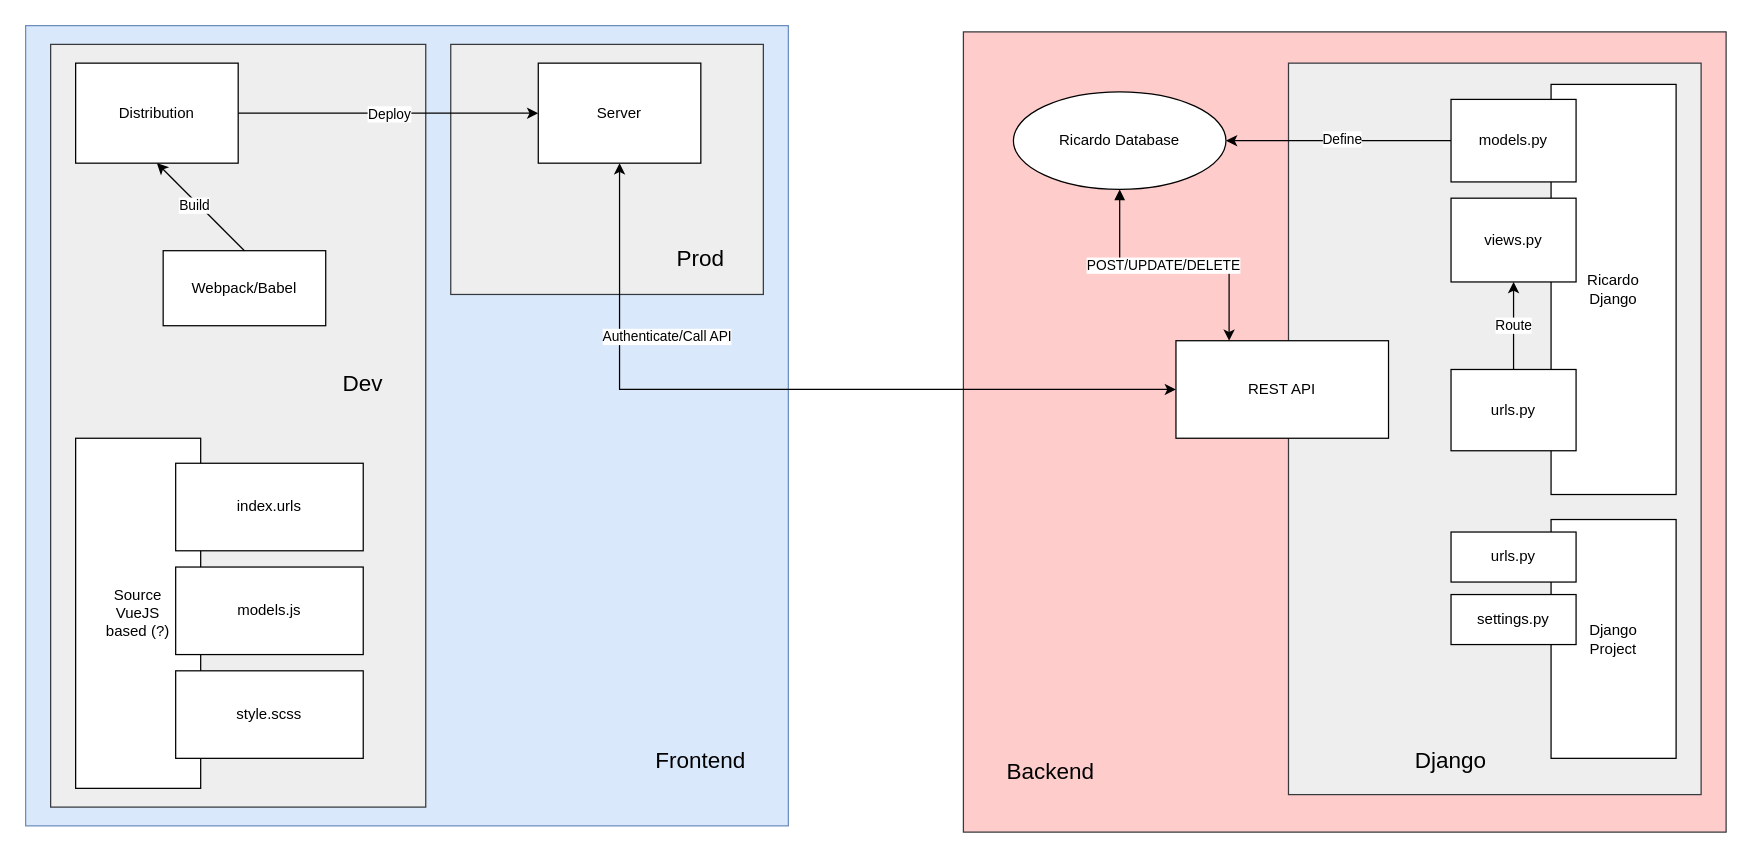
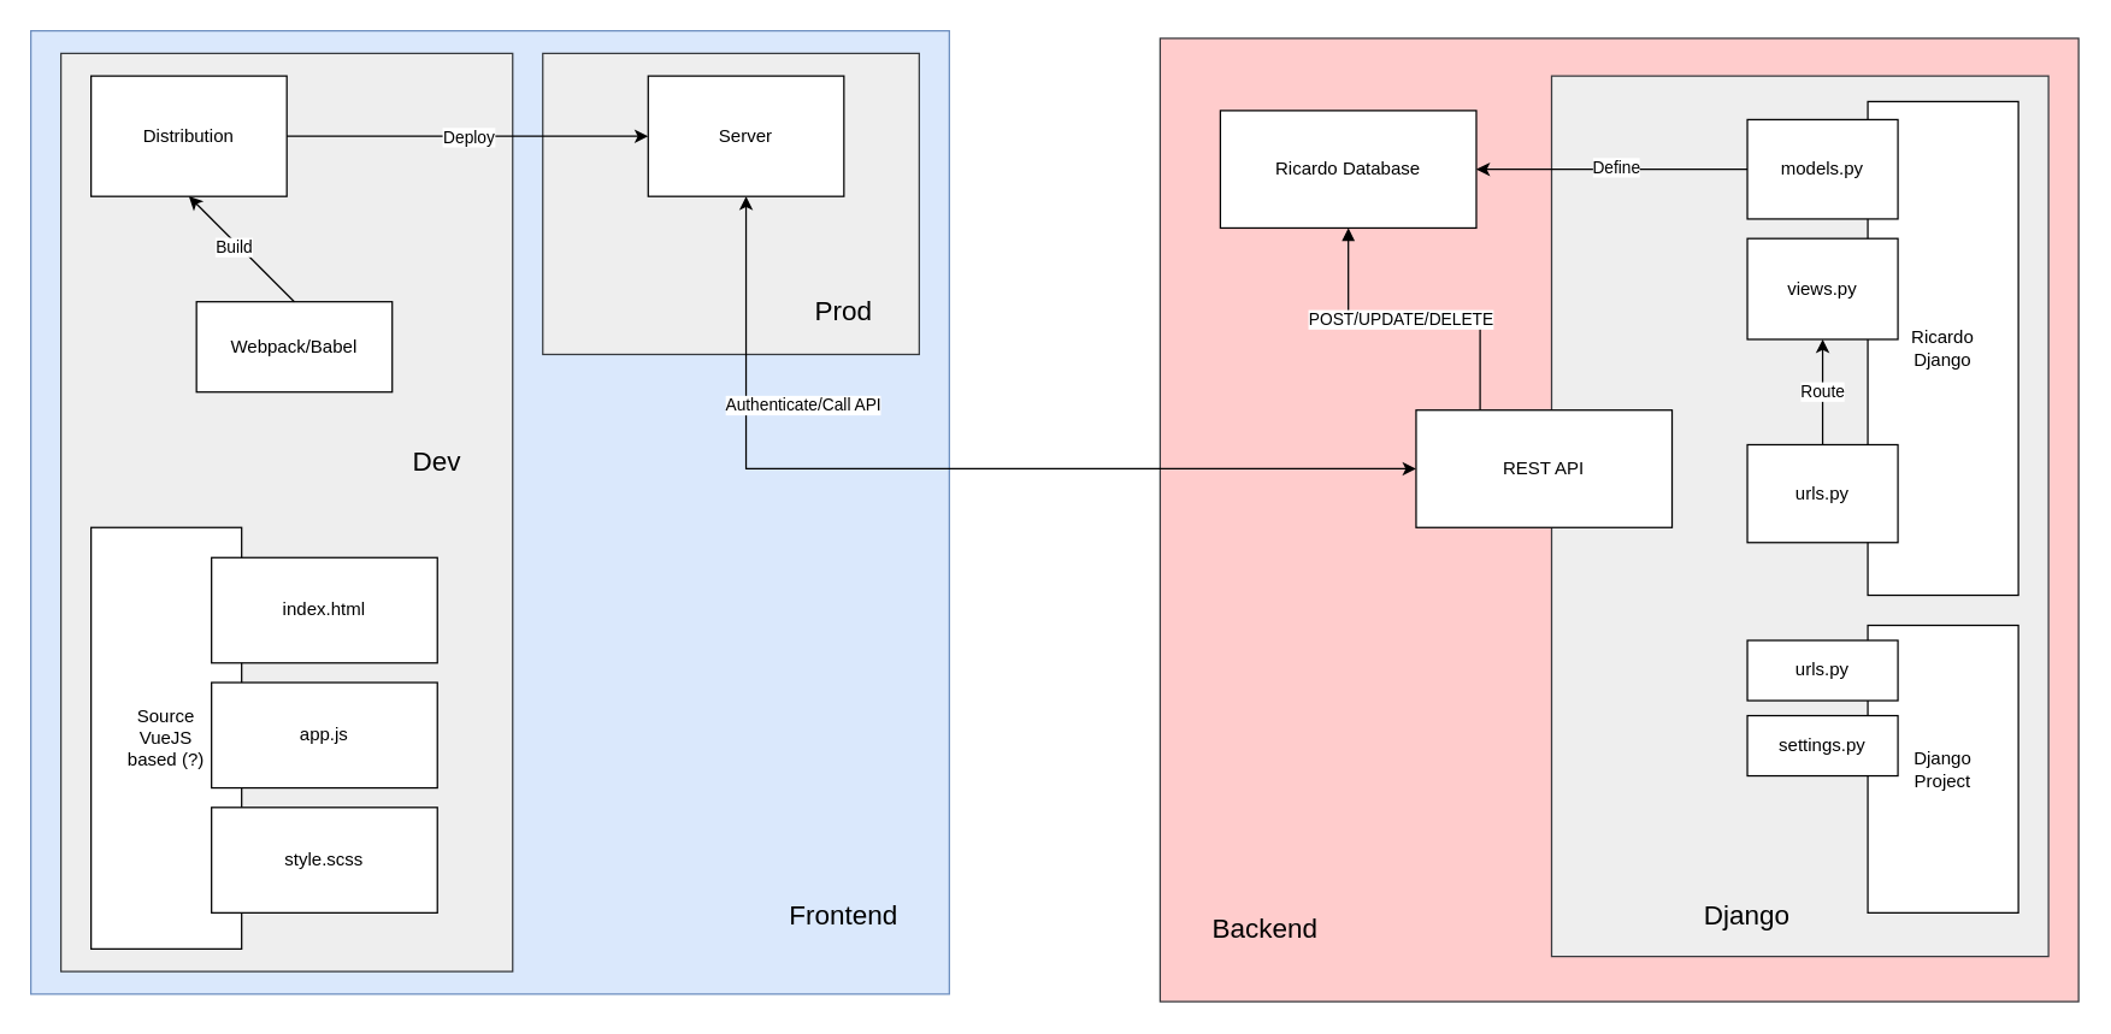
  <mxCell id="0" />
  <mxCell id="1" parent="0" />
  <mxCell id="2" value="" style="rounded=0;whiteSpace=wrap;html=1;fillColor=#dae8fc;strokeColor=#6c8ebf;" vertex="1" parent="1"><mxGeometry x="20" y="20" width="610" height="640" as="geometry" /></mxCell>
  <mxCell id="3" value="" style="rounded=0;whiteSpace=wrap;html=1;fillColor=#eeeeee;strokeColor=#36393d;" vertex="1" parent="1"><mxGeometry x="360" y="35" width="250" height="200" as="geometry" /></mxCell>
  <mxCell id="4" value="" style="rounded=0;whiteSpace=wrap;html=1;fillColor=#eeeeee;strokeColor=#36393d;" vertex="1" parent="1"><mxGeometry x="40" y="35" width="300" height="610" as="geometry" /></mxCell>
  <mxCell id="5" style="edgeStyle=orthogonalEdgeStyle;rounded=0;orthogonalLoop=1;jettySize=auto;html=1;exitX=0.5;exitY=0;exitDx=0;exitDy=0;entryX=1;entryY=0.5;entryDx=0;entryDy=0;" edge="1" parent="1" source="6" target="31"><mxGeometry relative="1" as="geometry"><Array as="points"><mxPoint x="1075" y="95" /><mxPoint x="950" y="95" /><mxPoint x="950" y="104" /></Array></mxGeometry></mxCell>
  <mxCell id="6" value="" style="rounded=0;whiteSpace=wrap;html=1;fillColor=#ffcccc;strokeColor=#36393d;" vertex="1" parent="1"><mxGeometry x="770" y="25" width="610" height="640" as="geometry" /></mxCell>
  <mxCell id="7" value="Source&lt;br&gt;VueJS &lt;br&gt;based (?)" style="rounded=0;whiteSpace=wrap;html=1;" vertex="1" parent="1"><mxGeometry x="60" y="350" width="100" height="280" as="geometry" /></mxCell>
  <mxCell id="8" value="style.scss" style="rounded=0;whiteSpace=wrap;html=1;" vertex="1" parent="1"><mxGeometry x="140" y="536" width="150" height="70" as="geometry" /></mxCell>
- <mxCell id="9" value="models.js" style="rounded=0;whiteSpace=wrap;html=1;" vertex="1" parent="1"><mxGeometry x="140" y="453" width="150" height="70" as="geometry" /></mxCell>
- <mxCell id="10" value="index.urls" style="rounded=0;whiteSpace=wrap;html=1;" vertex="1" parent="1"><mxGeometry x="140" y="370" width="150" height="70" as="geometry" /></mxCell>
+ <mxCell id="9" value="app.js" style="rounded=0;whiteSpace=wrap;html=1;" vertex="1" parent="1"><mxGeometry x="140" y="453" width="150" height="70" as="geometry" /></mxCell>
+ <mxCell id="10" value="index.html" style="rounded=0;whiteSpace=wrap;html=1;" vertex="1" parent="1"><mxGeometry x="140" y="370" width="150" height="70" as="geometry" /></mxCell>
  <mxCell id="11" value="Webpack/Babel" style="rounded=0;whiteSpace=wrap;html=1;" vertex="1" parent="1"><mxGeometry x="130" y="200" width="130" height="60" as="geometry" /></mxCell>
  <mxCell id="12" value="Distribution" style="rounded=0;whiteSpace=wrap;html=1;" vertex="1" parent="1"><mxGeometry x="60" y="50" width="130" height="80" as="geometry" /></mxCell>
  <mxCell id="13" value="" style="endArrow=classic;html=1;entryX=0.5;entryY=1;entryDx=0;entryDy=0;exitX=0.5;exitY=0;exitDx=0;exitDy=0;" edge="1" parent="1" source="11" target="12"><mxGeometry width="50" height="50" relative="1" as="geometry"><mxPoint x="120" y="360" as="sourcePoint" /><mxPoint x="245" y="280" as="targetPoint" /></mxGeometry></mxCell>
  <mxCell id="14" value="Build" style="edgeLabel;html=1;align=center;verticalAlign=middle;resizable=0;points=[];" vertex="1" connectable="0" parent="13"><mxGeometry x="-0.235" y="3" relative="1" as="geometry"><mxPoint x="-11.18" y="-11.84" as="offset" /></mxGeometry></mxCell>
  <mxCell id="15" style="edgeStyle=orthogonalEdgeStyle;rounded=0;orthogonalLoop=1;jettySize=auto;html=1;exitX=0.5;exitY=1;exitDx=0;exitDy=0;entryX=0;entryY=0.5;entryDx=0;entryDy=0;startArrow=classic;startFill=1;" edge="1" parent="1" source="17" target="35"><mxGeometry relative="1" as="geometry" /></mxCell>
  <mxCell id="16" value="Authenticate/Call API" style="edgeLabel;html=1;align=center;verticalAlign=middle;resizable=0;points=[];" vertex="1" connectable="0" parent="15"><mxGeometry x="-0.303" y="43" relative="1" as="geometry"><mxPoint as="offset" /></mxGeometry></mxCell>
  <mxCell id="17" value="Server" style="rounded=0;whiteSpace=wrap;html=1;" vertex="1" parent="1"><mxGeometry x="430" y="50" width="130" height="80" as="geometry" /></mxCell>
  <mxCell id="18" value="" style="endArrow=classic;html=1;entryX=0;entryY=0.5;entryDx=0;entryDy=0;exitX=1;exitY=0.5;exitDx=0;exitDy=0;" edge="1" parent="1" source="12" target="17"><mxGeometry width="50" height="50" relative="1" as="geometry"><mxPoint x="245" y="220" as="sourcePoint" /><mxPoint x="135" y="140" as="targetPoint" /></mxGeometry></mxCell>
  <mxCell id="19" value="Deploy" style="edgeLabel;html=1;align=center;verticalAlign=middle;resizable=0;points=[];" vertex="1" connectable="0" parent="18"><mxGeometry x="-0.235" y="3" relative="1" as="geometry"><mxPoint x="28.33" y="3" as="offset" /></mxGeometry></mxCell>
  <mxCell id="20" value="&lt;font style=&quot;font-size: 18px&quot;&gt;Frontend&lt;/font&gt;" style="text;html=1;strokeColor=none;fillColor=none;align=center;verticalAlign=middle;whiteSpace=wrap;rounded=0;" vertex="1" parent="1"><mxGeometry x="520" y="586" width="80" height="44" as="geometry" /></mxCell>
  <mxCell id="21" value="&lt;font style=&quot;font-size: 18px&quot;&gt;Backend&lt;/font&gt;" style="text;html=1;strokeColor=none;fillColor=none;align=center;verticalAlign=middle;whiteSpace=wrap;rounded=0;" vertex="1" parent="1"><mxGeometry x="800" y="595" width="80" height="44" as="geometry" /></mxCell>
  <mxCell id="22" value="&lt;font style=&quot;font-size: 18px&quot;&gt;Dev&lt;/font&gt;" style="text;html=1;strokeColor=none;fillColor=none;align=center;verticalAlign=middle;whiteSpace=wrap;rounded=0;" vertex="1" parent="1"><mxGeometry x="250" y="285" width="80" height="44" as="geometry" /></mxCell>
  <mxCell id="23" value="&lt;font style=&quot;font-size: 18px&quot;&gt;Prod&lt;/font&gt;" style="text;html=1;strokeColor=none;fillColor=none;align=center;verticalAlign=middle;whiteSpace=wrap;rounded=0;" vertex="1" parent="1"><mxGeometry x="520" y="185" width="80" height="44" as="geometry" /></mxCell>
  <mxCell id="24" value="" style="rounded=0;whiteSpace=wrap;html=1;fillColor=#eeeeee;strokeColor=#36393d;" vertex="1" parent="1"><mxGeometry x="1030" y="50" width="330" height="585" as="geometry" /></mxCell>
  <mxCell id="25" value="&lt;font style=&quot;font-size: 18px&quot;&gt;Django&lt;/font&gt;" style="text;html=1;strokeColor=none;fillColor=none;align=center;verticalAlign=middle;whiteSpace=wrap;rounded=0;" vertex="1" parent="1"><mxGeometry x="1120" y="586" width="80" height="44" as="geometry" /></mxCell>
  <mxCell id="26" value="Ricardo &lt;br&gt;Django" style="rounded=0;whiteSpace=wrap;html=1;" vertex="1" parent="1"><mxGeometry x="1240" y="67" width="100" height="328" as="geometry" /></mxCell>
  <mxCell id="27" style="edgeStyle=orthogonalEdgeStyle;rounded=0;orthogonalLoop=1;jettySize=auto;html=1;exitX=0;exitY=0.5;exitDx=0;exitDy=0;entryX=1;entryY=0.5;entryDx=0;entryDy=0;" edge="1" parent="1" source="29" target="31"><mxGeometry relative="1" as="geometry" /></mxCell>
  <mxCell id="28" value="Define" style="edgeLabel;html=1;align=center;verticalAlign=middle;resizable=0;points=[];" vertex="1" connectable="0" parent="27"><mxGeometry x="-0.012" y="-2" relative="1" as="geometry"><mxPoint x="1" as="offset" /></mxGeometry></mxCell>
  <mxCell id="29" value="models.py" style="rounded=0;whiteSpace=wrap;html=1;" vertex="1" parent="1"><mxGeometry x="1160" y="79" width="100" height="66" as="geometry" /></mxCell>
- <mxCell id="30" value="POST/UPDATE/DELETE" style="edgeStyle=orthogonalEdgeStyle;rounded=0;orthogonalLoop=1;jettySize=auto;html=1;exitX=0.5;exitY=1;exitDx=0;exitDy=0;entryX=0.25;entryY=0;entryDx=0;entryDy=0;startArrow=block;startFill=1;" edge="1" parent="1" source="31" target="35"><mxGeometry x="-0.084" relative="1" as="geometry"><mxPoint as="offset" /></mxGeometry></mxCell>
- <mxCell id="31" value="Ricardo Database" style="ellipse;whiteSpace=wrap;html=1;" vertex="1" parent="1"><mxGeometry x="810" y="73" width="170" height="78" as="geometry" /></mxCell>
+ <mxCell id="30" value="POST/UPDATE/DELETE" style="edgeStyle=orthogonalEdgeStyle;rounded=0;orthogonalLoop=1;jettySize=auto;html=1;exitX=0.5;exitY=1;exitDx=0;exitDy=0;entryX=0.25;entryY=0;entryDx=0;entryDy=0;startArrow=block;startFill=1;endArrow=none;" edge="1" parent="1" source="31" target="35"><mxGeometry x="-0.084" relative="1" as="geometry"><mxPoint as="offset" /></mxGeometry></mxCell>
+ <mxCell id="31" value="Ricardo Database" style="rounded=0;whiteSpace=wrap;html=1;" vertex="1" parent="1"><mxGeometry x="810" y="73" width="170" height="78" as="geometry" /></mxCell>
  <mxCell id="32" value="views.py" style="rounded=0;whiteSpace=wrap;html=1;" vertex="1" parent="1"><mxGeometry x="1160" y="158" width="100" height="67" as="geometry" /></mxCell>
  <mxCell id="33" value="Route" style="edgeStyle=orthogonalEdgeStyle;rounded=0;orthogonalLoop=1;jettySize=auto;html=1;exitX=0.5;exitY=0;exitDx=0;exitDy=0;entryX=0.5;entryY=1;entryDx=0;entryDy=0;startArrow=none;startFill=0;" edge="1" parent="1" source="34" target="32"><mxGeometry relative="1" as="geometry" /></mxCell>
  <mxCell id="34" value="urls.py" style="rounded=0;whiteSpace=wrap;html=1;" vertex="1" parent="1"><mxGeometry x="1160" y="295" width="100" height="65" as="geometry" /></mxCell>
  <mxCell id="35" value="REST API" style="rounded=0;whiteSpace=wrap;html=1;" vertex="1" parent="1"><mxGeometry x="940" y="272" width="170" height="78" as="geometry" /></mxCell>
  <mxCell id="36" value="Django &lt;br&gt;Project" style="rounded=0;whiteSpace=wrap;html=1;" vertex="1" parent="1"><mxGeometry x="1240" y="415" width="100" height="191" as="geometry" /></mxCell>
  <mxCell id="37" value="urls.py" style="rounded=0;whiteSpace=wrap;html=1;" vertex="1" parent="1"><mxGeometry x="1160" y="425" width="100" height="40" as="geometry" /></mxCell>
  <mxCell id="38" value="settings.py" style="rounded=0;whiteSpace=wrap;html=1;" vertex="1" parent="1"><mxGeometry x="1160" y="475" width="100" height="40" as="geometry" /></mxCell>
